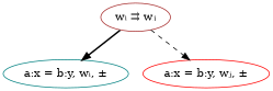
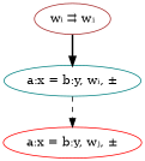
  digraph {
    n1 [color=teal label="a:x = b:y, wᵢ, ±"]
    n2 [color=brown label="wᵢ ⇉ wⱼ"]
    n3 [color=red label="a:x = b:y, wⱼ, ±"]
    n2 -> n1 [style=bold]
-   n2 -> n3 [style=dashed]
+   n1 -> n3 [style=dashed]
  }
